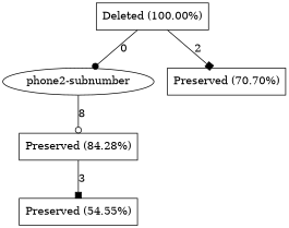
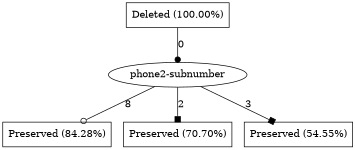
  digraph {
    node [shape=box]
    edge [arrowhead=box]
    n1 [label="phone2-subnumber" shape=ellipse]
    n2 [label="Preserved (84.28%)"]
    n3 [label="Preserved (70.70%)"]
    n4 [label="Preserved (54.55%)"]
    n5 [label="Deleted (100.00%)"]
    n1 -> n2 [arrowhead=odot label=8]
-   n5 -> n3 [label=2]
-   n2 -> n4 [label=3]
+   n1 -> n3 [label=2]
+   n1 -> n4 [label=3]
    n5 -> n1 [arrowhead=dot label=0]
  }
